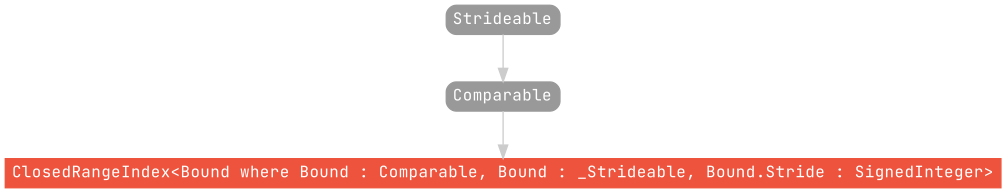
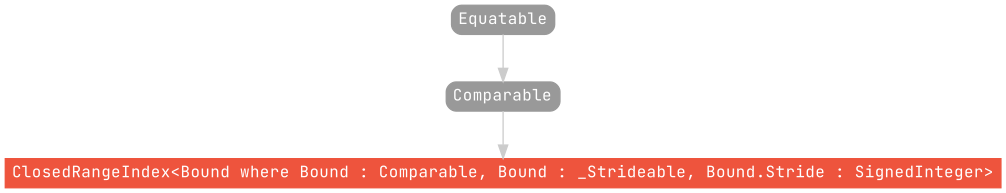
  strict digraph {
    fontname="JetBrains Mono"
    node [color="#999999" fillcolor="#999999" fontcolor=white fontname="JetBrains Mono" fontsize=12 margin="0.07,0.05" shape=box style="filled,rounded"]
    edge [color="#cccccc" fontname="JetBrains Mono"]
    "ClosedRangeIndex<Bound where Bound : Comparable, Bound : _Strideable, Bound.Stride : SignedInteger>" [color="#ee543d" fillcolor="#ee543d" height=0.3 style=filled]
    Comparable [height=0.3]
-   Equatable [height=0.3 label=Strideable]
+   Equatable [height=0.3]
    subgraph sub_1 {
      rank=max
      "ClosedRangeIndex<Bound where Bound : Comparable, Bound : _Strideable, Bound.Stride : SignedInteger>"
    }
    Comparable -> "ClosedRangeIndex<Bound where Bound : Comparable, Bound : _Strideable, Bound.Stride : SignedInteger>"
    Equatable -> Comparable
  }
